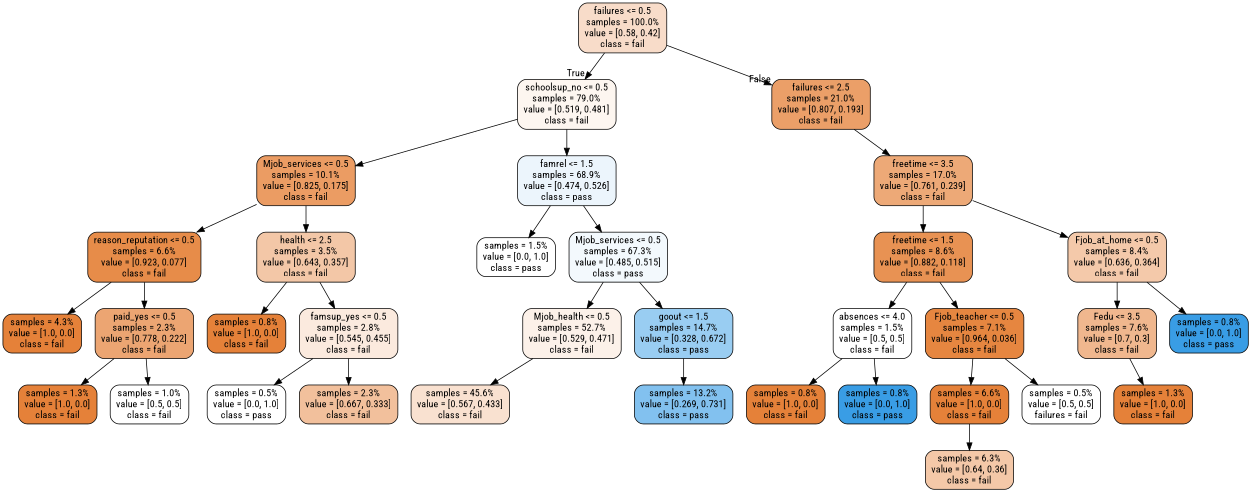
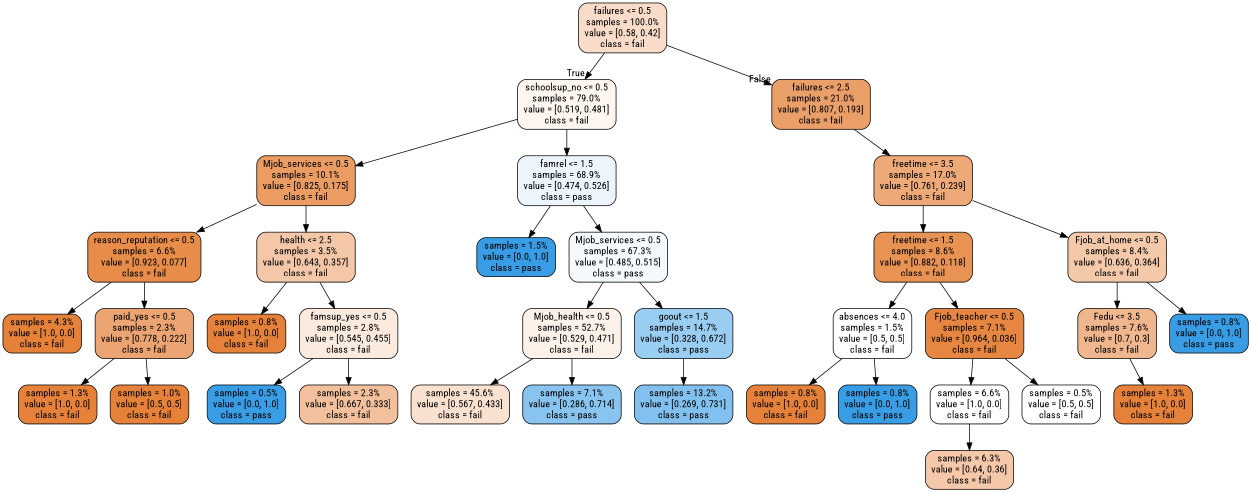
  digraph {
    fontname="Roboto Condensed"
    node [color=black fillcolor="#e58139" fontname="Roboto Condensed" shape=box style="filled, rounded"]
    edge [fontname="Roboto Condensed"]
    n1 [fillcolor="#f8dcc9" label="failures <= 0.5\nsamples = 100.0%\nvalue = [0.58, 0.42]\nclass = fail"]
    n2 [fillcolor="#fdf6f0" label="schoolsup_no <= 0.5\nsamples = 79.0%\nvalue = [0.519, 0.481]\nclass = fail"]
    n3 [fillcolor="#eb9f68" label="failures <= 2.5\nsamples = 21.0%\nvalue = [0.807, 0.193]\nclass = fail"]
    n4 [fillcolor="#eb9c63" label="Mjob_services <= 0.5\nsamples = 10.1%\nvalue = [0.825, 0.175]\nclass = fail"]
    n5 [fillcolor="#ecf5fc" label="famrel <= 1.5\nsamples = 68.9%\nvalue = [0.474, 0.526]\nclass = pass"]
    n6 [fillcolor="#eda977" label="freetime <= 3.5\nsamples = 17.0%\nvalue = [0.761, 0.239]\nclass = fail"]
    n7 [fillcolor="#e78c49" label="reason_reputation <= 0.5\nsamples = 6.6%\nvalue = [0.923, 0.077]\nclass = fail"]
    n8 [fillcolor="#f3c7a7" label="health <= 2.5\nsamples = 3.5%\nvalue = [0.643, 0.357]\nclass = fail"]
-   n9 [fillcolor="#ffffff" label="samples = 1.5%\nvalue = [0.0, 1.0]\nclass = pass"]
+   n9 [fillcolor="#399de5" label="samples = 1.5%\nvalue = [0.0, 1.0]\nclass = pass"]
    n10 [fillcolor="#f3f9fd" label="Mjob_services <= 0.5\nsamples = 67.3%\nvalue = [0.485, 0.515]\nclass = pass"]
    n11 [label="samples = 4.3%\nvalue = [1.0, 0.0]\nclass = fail"]
    n12 [fillcolor="#eca572" label="paid_yes <= 0.5\nsamples = 2.3%\nvalue = [0.778, 0.222]\nclass = fail"]
    n13 [label="samples = 0.8%\nvalue = [1.0, 0.0]\nclass = fail"]
    n14 [fillcolor="#fbeade" label="famsup_yes <= 0.5\nsamples = 2.8%\nvalue = [0.545, 0.455]\nclass = fail"]
    n15 [label="samples = 1.3%\nvalue = [1.0, 0.0]\nclass = fail"]
-   n16 [fillcolor="#ffffff" label="samples = 1.0%\nvalue = [0.5, 0.5]\nclass = fail"]
-   n17 [fillcolor="#ffffff" label="samples = 0.5%\nvalue = [0.0, 1.0]\nclass = pass"]
+   n16 [label="samples = 1.0%\nvalue = [0.5, 0.5]\nclass = fail"]
+   n17 [fillcolor="#399de5" label="samples = 0.5%\nvalue = [0.0, 1.0]\nclass = pass"]
    n18 [fillcolor="#f2c09c" label="samples = 2.3%\nvalue = [0.667, 0.333]\nclass = fail"]
    n19 [fillcolor="#fcf1e9" label="Mjob_health <= 0.5\nsamples = 52.7%\nvalue = [0.529, 0.471]\nclass = fail"]
    n20 [fillcolor="#99cdf2" label="goout <= 1.5\nsamples = 14.7%\nvalue = [0.328, 0.672]\nclass = pass"]
    n21 [fillcolor="#f9e1d0" label="samples = 45.6%\nvalue = [0.567, 0.433]\nclass = fail"]
+   n22 [fillcolor="#88c4ef" label="samples = 7.1%\nvalue = [0.286, 0.714]\nclass = pass"]
    n23 [fillcolor="#82c1ef" label="samples = 13.2%\nvalue = [0.269, 0.731]\nclass = pass"]
    n24 [fillcolor="#e89253" label="freetime <= 1.5\nsamples = 8.6%\nvalue = [0.882, 0.118]\nclass = fail"]
    n25 [fillcolor="#f4c9aa" label="Fjob_at_home <= 0.5\nsamples = 8.4%\nvalue = [0.636, 0.364]\nclass = fail"]
    n26 [fillcolor="#ffffff" label="absences <= 4.0\nsamples = 1.5%\nvalue = [0.5, 0.5]\nclass = fail"]
    n27 [fillcolor="#e68640" label="Fjob_teacher <= 0.5\nsamples = 7.1%\nvalue = [0.964, 0.036]\nclass = fail"]
    n28 [fillcolor="#f0b78e" label="Fedu <= 3.5\nsamples = 7.6%\nvalue = [0.7, 0.3]\nclass = fail"]
    n29 [fillcolor="#399de5" label="samples = 0.8%\nvalue = [0.0, 1.0]\nclass = pass"]
    n30 [label="samples = 0.8%\nvalue = [1.0, 0.0]\nclass = fail"]
    n31 [fillcolor="#399de5" label="samples = 0.8%\nvalue = [0.0, 1.0]\nclass = pass"]
-   n32 [label="samples = 6.6%\nvalue = [1.0, 0.0]\nclass = fail"]
-   n33 [fillcolor="#ffffff" label="samples = 0.5%\nvalue = [0.5, 0.5]\nfailures = fail"]
+   n32 [fillcolor="#ffffff" label="samples = 6.6%\nvalue = [1.0, 0.0]\nclass = fail"]
+   n33 [fillcolor="#ffffff" label="samples = 0.5%\nvalue = [0.5, 0.5]\nclass = fail"]
    n34 [fillcolor="#f4c8a8" label="samples = 6.3%\nvalue = [0.64, 0.36]\nclass = fail"]
    n35 [label="samples = 1.3%\nvalue = [1.0, 0.0]\nclass = fail"]
    n1 -> n2 [headlabel=True labelangle=45 labeldistance=2.5]
    n1 -> n3 [headlabel=False labelangle=-45 labeldistance=2.5]
    n2 -> n4
    n2 -> n5
    n3 -> n6
    n4 -> n7
    n4 -> n8
    n5 -> n9
    n5 -> n10
    n6 -> n24
    n6 -> n25
    n7 -> n11
    n7 -> n12
    n8 -> n13
    n8 -> n14
    n10 -> n19
    n10 -> n20
    n12 -> n15
    n12 -> n16
    n14 -> n17
    n14 -> n18
    n19 -> n21
+   n19 -> n22
    n20 -> n23
    n24 -> n26
    n24 -> n27
    n25 -> n28
    n25 -> n29
    n26 -> n30
    n26 -> n31
    n27 -> n32
    n27 -> n33
    n28 -> n35
    n32 -> n34
  }
